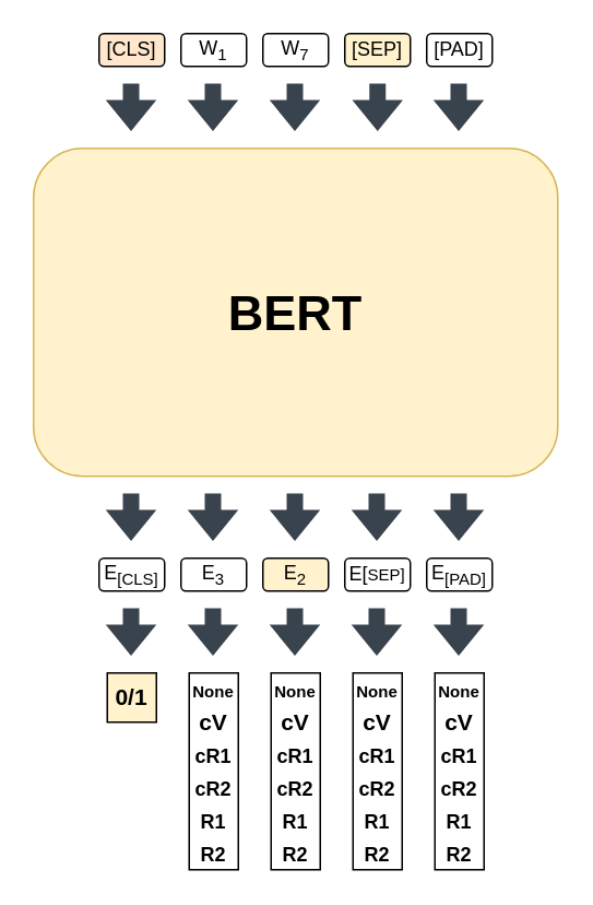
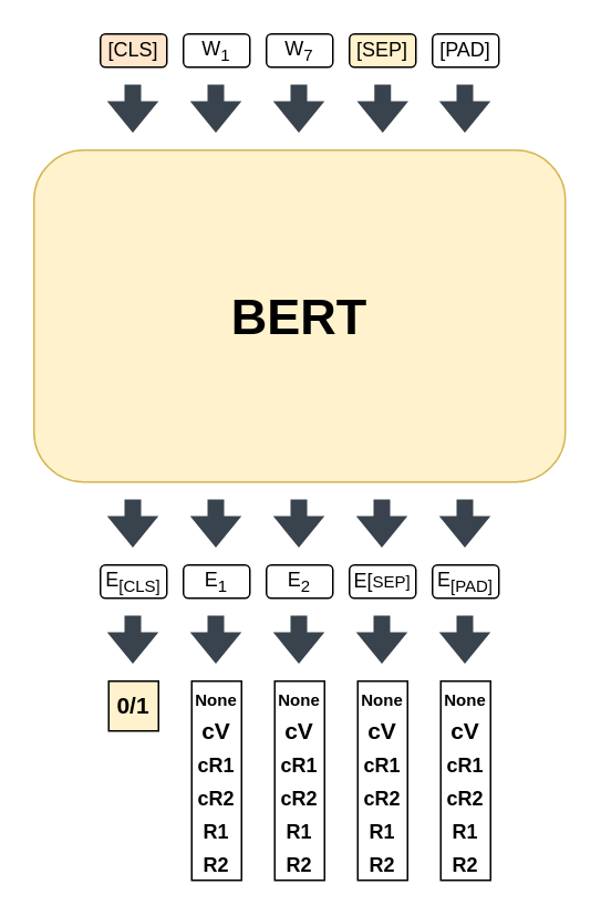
  <mxCell id="0" />
  <mxCell id="1" parent="0" />
  <mxCell id="2" value="&lt;font style=&quot;font-size: 30px;&quot;&gt;&lt;b&gt;BERT&lt;/b&gt;&lt;/font&gt;" style="rounded=1;whiteSpace=wrap;html=1;fillColor=#fff2cc;strokeColor=#d6b656;" vertex="1" parent="1"><mxGeometry x="20" y="90" width="320" height="200" as="geometry" /></mxCell>
  <mxCell id="3" value="W&lt;sub&gt;1&lt;/sub&gt;" style="rounded=1;whiteSpace=wrap;html=1;" vertex="1" parent="1"><mxGeometry x="110" y="20" width="40" height="20" as="geometry" /></mxCell>
  <mxCell id="4" value="W&lt;sub&gt;7&lt;/sub&gt;" style="rounded=1;whiteSpace=wrap;html=1;" vertex="1" parent="1"><mxGeometry x="160" y="20" width="40" height="20" as="geometry" /></mxCell>
  <mxCell id="5" value="[SEP]" style="rounded=1;whiteSpace=wrap;html=1;fillColor=#fff2cc;" vertex="1" parent="1"><mxGeometry x="210" y="20" width="40" height="20" as="geometry" /></mxCell>
  <mxCell id="6" value="[PAD]" style="rounded=1;whiteSpace=wrap;html=1;" vertex="1" parent="1"><mxGeometry x="260" y="20" width="40" height="20" as="geometry" /></mxCell>
  <mxCell id="7" value="[CLS]" style="rounded=1;whiteSpace=wrap;html=1;fillColor=#ffe6cc;" vertex="1" parent="1"><mxGeometry x="60" y="20" width="40" height="20" as="geometry" /></mxCell>
  <mxCell id="8" value="" style="shape=flexArrow;endArrow=classic;html=1;rounded=0;fontSize=30;fillColor=#39434D;strokeColor=none;" edge="1" parent="1"><mxGeometry width="50" height="50" relative="1" as="geometry"><mxPoint x="79.5" y="50" as="sourcePoint" /><mxPoint x="79.5" y="80" as="targetPoint" /></mxGeometry></mxCell>
  <mxCell id="9" value="" style="shape=flexArrow;endArrow=classic;html=1;rounded=0;fontSize=30;fillColor=#39434D;strokeColor=none;" edge="1" parent="1"><mxGeometry width="50" height="50" relative="1" as="geometry"><mxPoint x="129.5" y="50" as="sourcePoint" /><mxPoint x="129.5" y="80" as="targetPoint" /></mxGeometry></mxCell>
  <mxCell id="10" value="" style="shape=flexArrow;endArrow=classic;html=1;rounded=0;fontSize=30;fillColor=#39434D;strokeColor=none;" edge="1" parent="1"><mxGeometry width="50" height="50" relative="1" as="geometry"><mxPoint x="179.5" y="50" as="sourcePoint" /><mxPoint x="179.5" y="80" as="targetPoint" /></mxGeometry></mxCell>
  <mxCell id="11" value="" style="shape=flexArrow;endArrow=classic;html=1;rounded=0;fontSize=30;fillColor=#39434D;strokeColor=none;" edge="1" parent="1"><mxGeometry width="50" height="50" relative="1" as="geometry"><mxPoint x="230" y="50" as="sourcePoint" /><mxPoint x="230" y="80" as="targetPoint" /></mxGeometry></mxCell>
  <mxCell id="12" value="" style="shape=flexArrow;endArrow=classic;html=1;rounded=0;fontSize=30;fillColor=#39434D;strokeColor=none;" edge="1" parent="1"><mxGeometry width="50" height="50" relative="1" as="geometry"><mxPoint x="279.5" y="50" as="sourcePoint" /><mxPoint x="279.5" y="80" as="targetPoint" /></mxGeometry></mxCell>
- <mxCell id="13" value="E&lt;sub&gt;3&lt;/sub&gt;" style="rounded=1;whiteSpace=wrap;html=1;" vertex="1" parent="1"><mxGeometry x="110" y="340" width="40" height="20" as="geometry" /></mxCell>
- <mxCell id="14" value="E&lt;sub&gt;2&lt;br&gt;&lt;/sub&gt;" style="rounded=1;whiteSpace=wrap;html=1;fillColor=#fff2cc;" vertex="1" parent="1"><mxGeometry x="160" y="340" width="40" height="20" as="geometry" /></mxCell>
+ <mxCell id="13" value="E&lt;sub&gt;1&lt;/sub&gt;" style="rounded=1;whiteSpace=wrap;html=1;" vertex="1" parent="1"><mxGeometry x="110" y="340" width="40" height="20" as="geometry" /></mxCell>
+ <mxCell id="14" value="E&lt;sub&gt;2&lt;br&gt;&lt;/sub&gt;" style="rounded=1;whiteSpace=wrap;html=1;" vertex="1" parent="1"><mxGeometry x="160" y="340" width="40" height="20" as="geometry" /></mxCell>
  <mxCell id="15" value="E[&lt;span style=&quot;font-size: 10px;&quot;&gt;SEP]&lt;/span&gt;" style="rounded=1;whiteSpace=wrap;html=1;" vertex="1" parent="1"><mxGeometry x="210" y="340" width="40" height="20" as="geometry" /></mxCell>
  <mxCell id="16" value="E&lt;sub&gt;[PAD]&lt;/sub&gt;" style="rounded=1;whiteSpace=wrap;html=1;" vertex="1" parent="1"><mxGeometry x="260" y="340" width="40" height="20" as="geometry" /></mxCell>
  <mxCell id="17" value="E&lt;sub&gt;[CLS]&lt;/sub&gt;" style="rounded=1;whiteSpace=wrap;html=1;" vertex="1" parent="1"><mxGeometry x="60" y="340" width="40" height="20" as="geometry" /></mxCell>
  <mxCell id="18" value="" style="shape=flexArrow;endArrow=classic;html=1;rounded=0;fontSize=30;fillColor=#39434D;strokeColor=none;" edge="1" parent="1"><mxGeometry width="50" height="50" relative="1" as="geometry"><mxPoint x="79.5" y="300" as="sourcePoint" /><mxPoint x="79.5" y="330" as="targetPoint" /></mxGeometry></mxCell>
  <mxCell id="19" value="" style="shape=flexArrow;endArrow=classic;html=1;rounded=0;fontSize=30;fillColor=#39434D;strokeColor=none;" edge="1" parent="1"><mxGeometry width="50" height="50" relative="1" as="geometry"><mxPoint x="129.5" y="300" as="sourcePoint" /><mxPoint x="129.5" y="330" as="targetPoint" /></mxGeometry></mxCell>
  <mxCell id="20" value="" style="shape=flexArrow;endArrow=classic;html=1;rounded=0;fontSize=30;fillColor=#39434D;strokeColor=none;" edge="1" parent="1"><mxGeometry width="50" height="50" relative="1" as="geometry"><mxPoint x="179.5" y="300" as="sourcePoint" /><mxPoint x="179.5" y="330" as="targetPoint" /></mxGeometry></mxCell>
  <mxCell id="21" value="" style="shape=flexArrow;endArrow=classic;html=1;rounded=0;fontSize=30;fillColor=#39434D;strokeColor=none;" edge="1" parent="1"><mxGeometry width="50" height="50" relative="1" as="geometry"><mxPoint x="229.5" y="300" as="sourcePoint" /><mxPoint x="229.5" y="330" as="targetPoint" /></mxGeometry></mxCell>
  <mxCell id="22" value="" style="shape=flexArrow;endArrow=classic;html=1;rounded=0;fontSize=30;strokeColor=none;fillColor=#39434D;" edge="1" parent="1"><mxGeometry width="50" height="50" relative="1" as="geometry"><mxPoint x="279.5" y="300" as="sourcePoint" /><mxPoint x="279.5" y="330" as="targetPoint" /></mxGeometry></mxCell>
  <mxCell id="23" value="" style="shape=flexArrow;endArrow=classic;html=1;rounded=0;fontSize=30;strokeColor=none;fillColor=#39434D;" edge="1" parent="1"><mxGeometry width="50" height="50" relative="1" as="geometry"><mxPoint x="79.5" y="370" as="sourcePoint" /><mxPoint x="79.5" y="400" as="targetPoint" /></mxGeometry></mxCell>
  <mxCell id="24" value="" style="shape=flexArrow;endArrow=classic;html=1;rounded=0;fontSize=30;fillColor=#39434D;strokeColor=none;" edge="1" parent="1"><mxGeometry width="50" height="50" relative="1" as="geometry"><mxPoint x="129.5" y="370" as="sourcePoint" /><mxPoint x="129.5" y="400" as="targetPoint" /></mxGeometry></mxCell>
  <mxCell id="25" value="" style="shape=flexArrow;endArrow=classic;html=1;rounded=0;fontSize=30;fillColor=#39434D;strokeColor=none;" edge="1" parent="1"><mxGeometry width="50" height="50" relative="1" as="geometry"><mxPoint x="179.5" y="370" as="sourcePoint" /><mxPoint x="179.5" y="400" as="targetPoint" /></mxGeometry></mxCell>
  <mxCell id="26" value="" style="shape=flexArrow;endArrow=classic;html=1;rounded=0;fontSize=30;fillColor=#39434D;strokeColor=none;" edge="1" parent="1"><mxGeometry width="50" height="50" relative="1" as="geometry"><mxPoint x="229.5" y="370" as="sourcePoint" /><mxPoint x="229.5" y="400" as="targetPoint" /></mxGeometry></mxCell>
  <mxCell id="27" value="" style="shape=flexArrow;endArrow=classic;html=1;rounded=0;fontSize=30;fillColor=#39434D;strokeColor=none;" edge="1" parent="1"><mxGeometry width="50" height="50" relative="1" as="geometry"><mxPoint x="279.5" y="370" as="sourcePoint" /><mxPoint x="279.5" y="400" as="targetPoint" /></mxGeometry></mxCell>
  <mxCell id="28" value="&lt;font size=&quot;1&quot;&gt;&lt;b style=&quot;font-size: 14px;&quot;&gt;0/1&lt;/b&gt;&lt;/font&gt;" style="rounded=0;whiteSpace=wrap;html=1;fontSize=12;fillColor=#fff2cc;" vertex="1" parent="1"><mxGeometry x="65" y="410" width="30" height="30" as="geometry" /></mxCell>
  <mxCell id="29" value="" style="rounded=0;whiteSpace=wrap;html=1;fontSize=12;" vertex="1" parent="1"><mxGeometry x="115" y="410" width="30" height="120" as="geometry" /></mxCell>
  <mxCell id="30" value="&lt;font style=&quot;font-size: 10px;&quot;&gt;None&lt;/font&gt;" style="text;html=1;strokeColor=none;fillColor=none;align=center;verticalAlign=middle;whiteSpace=wrap;rounded=0;fontSize=14;fontStyle=1" vertex="1" parent="1"><mxGeometry x="115" y="410" width="30" height="20" as="geometry" /></mxCell>
  <mxCell id="31" value="&lt;font style=&quot;font-size: 14px;&quot;&gt;&lt;b&gt;cV&lt;/b&gt;&lt;/font&gt;" style="text;html=1;strokeColor=none;fillColor=none;align=center;verticalAlign=middle;whiteSpace=wrap;rounded=0;fontSize=14;" vertex="1" parent="1"><mxGeometry x="115" y="430" width="30" height="20" as="geometry" /></mxCell>
  <mxCell id="32" value="&lt;font size=&quot;1&quot;&gt;&lt;b style=&quot;font-size: 12px;&quot;&gt;cR1&lt;/b&gt;&lt;/font&gt;" style="text;html=1;strokeColor=none;fillColor=none;align=center;verticalAlign=middle;whiteSpace=wrap;rounded=0;fontSize=14;" vertex="1" parent="1"><mxGeometry x="115" y="450" width="30" height="20" as="geometry" /></mxCell>
  <mxCell id="33" value="&lt;font size=&quot;1&quot;&gt;&lt;b style=&quot;font-size: 12px;&quot;&gt;cR2&lt;/b&gt;&lt;/font&gt;" style="text;html=1;strokeColor=none;fillColor=none;align=center;verticalAlign=middle;whiteSpace=wrap;rounded=0;fontSize=14;" vertex="1" parent="1"><mxGeometry x="115" y="470" width="30" height="20" as="geometry" /></mxCell>
  <mxCell id="34" value="&lt;font size=&quot;1&quot;&gt;&lt;b style=&quot;font-size: 12px;&quot;&gt;R1&lt;/b&gt;&lt;/font&gt;" style="text;html=1;strokeColor=none;fillColor=none;align=center;verticalAlign=middle;whiteSpace=wrap;rounded=0;fontSize=14;" vertex="1" parent="1"><mxGeometry x="115" y="490" width="30" height="20" as="geometry" /></mxCell>
  <mxCell id="35" value="&lt;font size=&quot;1&quot;&gt;&lt;b style=&quot;font-size: 12px;&quot;&gt;R2&lt;/b&gt;&lt;/font&gt;" style="text;html=1;strokeColor=none;fillColor=none;align=center;verticalAlign=middle;whiteSpace=wrap;rounded=0;fontSize=14;" vertex="1" parent="1"><mxGeometry x="115" y="510" width="30" height="20" as="geometry" /></mxCell>
  <mxCell id="36" value="" style="rounded=0;whiteSpace=wrap;html=1;fontSize=12;" vertex="1" parent="1"><mxGeometry x="165" y="410" width="30" height="120" as="geometry" /></mxCell>
  <mxCell id="37" value="&lt;font style=&quot;font-size: 10px;&quot;&gt;None&lt;/font&gt;" style="text;html=1;strokeColor=none;fillColor=none;align=center;verticalAlign=middle;whiteSpace=wrap;rounded=0;fontSize=14;fontStyle=1" vertex="1" parent="1"><mxGeometry x="165" y="410" width="30" height="20" as="geometry" /></mxCell>
  <mxCell id="38" value="&lt;font style=&quot;font-size: 14px;&quot;&gt;&lt;b&gt;cV&lt;/b&gt;&lt;/font&gt;" style="text;html=1;strokeColor=none;fillColor=none;align=center;verticalAlign=middle;whiteSpace=wrap;rounded=0;fontSize=14;" vertex="1" parent="1"><mxGeometry x="165" y="430" width="30" height="20" as="geometry" /></mxCell>
  <mxCell id="39" value="&lt;font size=&quot;1&quot;&gt;&lt;b style=&quot;font-size: 12px;&quot;&gt;cR1&lt;/b&gt;&lt;/font&gt;" style="text;html=1;strokeColor=none;fillColor=none;align=center;verticalAlign=middle;whiteSpace=wrap;rounded=0;fontSize=14;labelBorderColor=none;" vertex="1" parent="1"><mxGeometry x="165" y="450" width="30" height="20" as="geometry" /></mxCell>
  <mxCell id="40" value="&lt;font size=&quot;1&quot;&gt;&lt;b style=&quot;font-size: 12px;&quot;&gt;cR2&lt;/b&gt;&lt;/font&gt;" style="text;html=1;strokeColor=none;fillColor=none;align=center;verticalAlign=middle;whiteSpace=wrap;rounded=0;fontSize=14;" vertex="1" parent="1"><mxGeometry x="165" y="470" width="30" height="20" as="geometry" /></mxCell>
  <mxCell id="41" value="&lt;font size=&quot;1&quot;&gt;&lt;b style=&quot;font-size: 12px;&quot;&gt;R1&lt;/b&gt;&lt;/font&gt;" style="text;html=1;strokeColor=none;fillColor=none;align=center;verticalAlign=middle;whiteSpace=wrap;rounded=0;fontSize=14;" vertex="1" parent="1"><mxGeometry x="165" y="490" width="30" height="20" as="geometry" /></mxCell>
  <mxCell id="42" value="&lt;font size=&quot;1&quot;&gt;&lt;b style=&quot;font-size: 12px;&quot;&gt;R2&lt;/b&gt;&lt;/font&gt;" style="text;html=1;strokeColor=none;fillColor=none;align=center;verticalAlign=middle;whiteSpace=wrap;rounded=0;fontSize=14;" vertex="1" parent="1"><mxGeometry x="165" y="510" width="30" height="20" as="geometry" /></mxCell>
  <mxCell id="43" value="" style="rounded=0;whiteSpace=wrap;html=1;fontSize=12;" vertex="1" parent="1"><mxGeometry x="215" y="410" width="30" height="120" as="geometry" /></mxCell>
  <mxCell id="44" value="&lt;font style=&quot;font-size: 10px;&quot;&gt;None&lt;/font&gt;" style="text;html=1;strokeColor=none;fillColor=none;align=center;verticalAlign=middle;whiteSpace=wrap;rounded=0;fontSize=14;fontStyle=1" vertex="1" parent="1"><mxGeometry x="215" y="410" width="30" height="20" as="geometry" /></mxCell>
  <mxCell id="45" value="&lt;font style=&quot;font-size: 14px;&quot;&gt;&lt;b&gt;cV&lt;/b&gt;&lt;/font&gt;" style="text;html=1;strokeColor=none;fillColor=none;align=center;verticalAlign=middle;whiteSpace=wrap;rounded=0;fontSize=14;" vertex="1" parent="1"><mxGeometry x="215" y="430" width="30" height="20" as="geometry" /></mxCell>
  <mxCell id="46" value="&lt;font size=&quot;1&quot;&gt;&lt;b style=&quot;font-size: 12px;&quot;&gt;cR1&lt;/b&gt;&lt;/font&gt;" style="text;html=1;strokeColor=none;fillColor=none;align=center;verticalAlign=middle;whiteSpace=wrap;rounded=0;fontSize=14;" vertex="1" parent="1"><mxGeometry x="215" y="450" width="30" height="20" as="geometry" /></mxCell>
  <mxCell id="47" value="&lt;font size=&quot;1&quot;&gt;&lt;b style=&quot;font-size: 12px;&quot;&gt;cR2&lt;/b&gt;&lt;/font&gt;" style="text;html=1;strokeColor=none;fillColor=none;align=center;verticalAlign=middle;whiteSpace=wrap;rounded=0;fontSize=14;" vertex="1" parent="1"><mxGeometry x="215" y="470" width="30" height="20" as="geometry" /></mxCell>
  <mxCell id="48" value="&lt;font size=&quot;1&quot;&gt;&lt;b style=&quot;font-size: 12px;&quot;&gt;R1&lt;/b&gt;&lt;/font&gt;" style="text;html=1;strokeColor=none;fillColor=none;align=center;verticalAlign=middle;whiteSpace=wrap;rounded=0;fontSize=14;" vertex="1" parent="1"><mxGeometry x="215" y="490" width="30" height="20" as="geometry" /></mxCell>
  <mxCell id="49" value="&lt;font size=&quot;1&quot;&gt;&lt;b style=&quot;font-size: 12px;&quot;&gt;R2&lt;/b&gt;&lt;/font&gt;" style="text;html=1;strokeColor=none;fillColor=none;align=center;verticalAlign=middle;whiteSpace=wrap;rounded=0;fontSize=14;" vertex="1" parent="1"><mxGeometry x="215" y="510" width="30" height="20" as="geometry" /></mxCell>
  <mxCell id="50" value="" style="rounded=0;whiteSpace=wrap;html=1;fontSize=12;" vertex="1" parent="1"><mxGeometry x="265" y="410" width="30" height="120" as="geometry" /></mxCell>
  <mxCell id="51" value="&lt;font style=&quot;font-size: 10px;&quot;&gt;None&lt;/font&gt;" style="text;html=1;strokeColor=none;fillColor=none;align=center;verticalAlign=middle;whiteSpace=wrap;rounded=0;fontSize=14;fontStyle=1" vertex="1" parent="1"><mxGeometry x="265" y="410" width="30" height="20" as="geometry" /></mxCell>
  <mxCell id="52" value="&lt;font style=&quot;font-size: 14px;&quot;&gt;&lt;b&gt;cV&lt;/b&gt;&lt;/font&gt;" style="text;html=1;strokeColor=none;fillColor=none;align=center;verticalAlign=middle;whiteSpace=wrap;rounded=0;fontSize=14;" vertex="1" parent="1"><mxGeometry x="265" y="430" width="30" height="20" as="geometry" /></mxCell>
  <mxCell id="53" value="&lt;font size=&quot;1&quot;&gt;&lt;b style=&quot;font-size: 12px;&quot;&gt;cR1&lt;/b&gt;&lt;/font&gt;" style="text;html=1;strokeColor=none;fillColor=none;align=center;verticalAlign=middle;whiteSpace=wrap;rounded=0;fontSize=14;" vertex="1" parent="1"><mxGeometry x="265" y="450" width="30" height="20" as="geometry" /></mxCell>
  <mxCell id="54" value="&lt;font size=&quot;1&quot;&gt;&lt;b style=&quot;font-size: 12px;&quot;&gt;cR2&lt;/b&gt;&lt;/font&gt;" style="text;html=1;strokeColor=none;fillColor=none;align=center;verticalAlign=middle;whiteSpace=wrap;rounded=0;fontSize=14;" vertex="1" parent="1"><mxGeometry x="265" y="470" width="30" height="20" as="geometry" /></mxCell>
  <mxCell id="55" value="&lt;font size=&quot;1&quot;&gt;&lt;b style=&quot;font-size: 12px;&quot;&gt;R1&lt;/b&gt;&lt;/font&gt;" style="text;html=1;strokeColor=none;fillColor=none;align=center;verticalAlign=middle;whiteSpace=wrap;rounded=0;fontSize=14;" vertex="1" parent="1"><mxGeometry x="265" y="490" width="30" height="20" as="geometry" /></mxCell>
  <mxCell id="56" value="&lt;font size=&quot;1&quot;&gt;&lt;b style=&quot;font-size: 12px;&quot;&gt;R2&lt;/b&gt;&lt;/font&gt;" style="text;html=1;strokeColor=none;fillColor=none;align=center;verticalAlign=middle;whiteSpace=wrap;rounded=0;fontSize=14;" vertex="1" parent="1"><mxGeometry x="265" y="510" width="30" height="20" as="geometry" /></mxCell>
